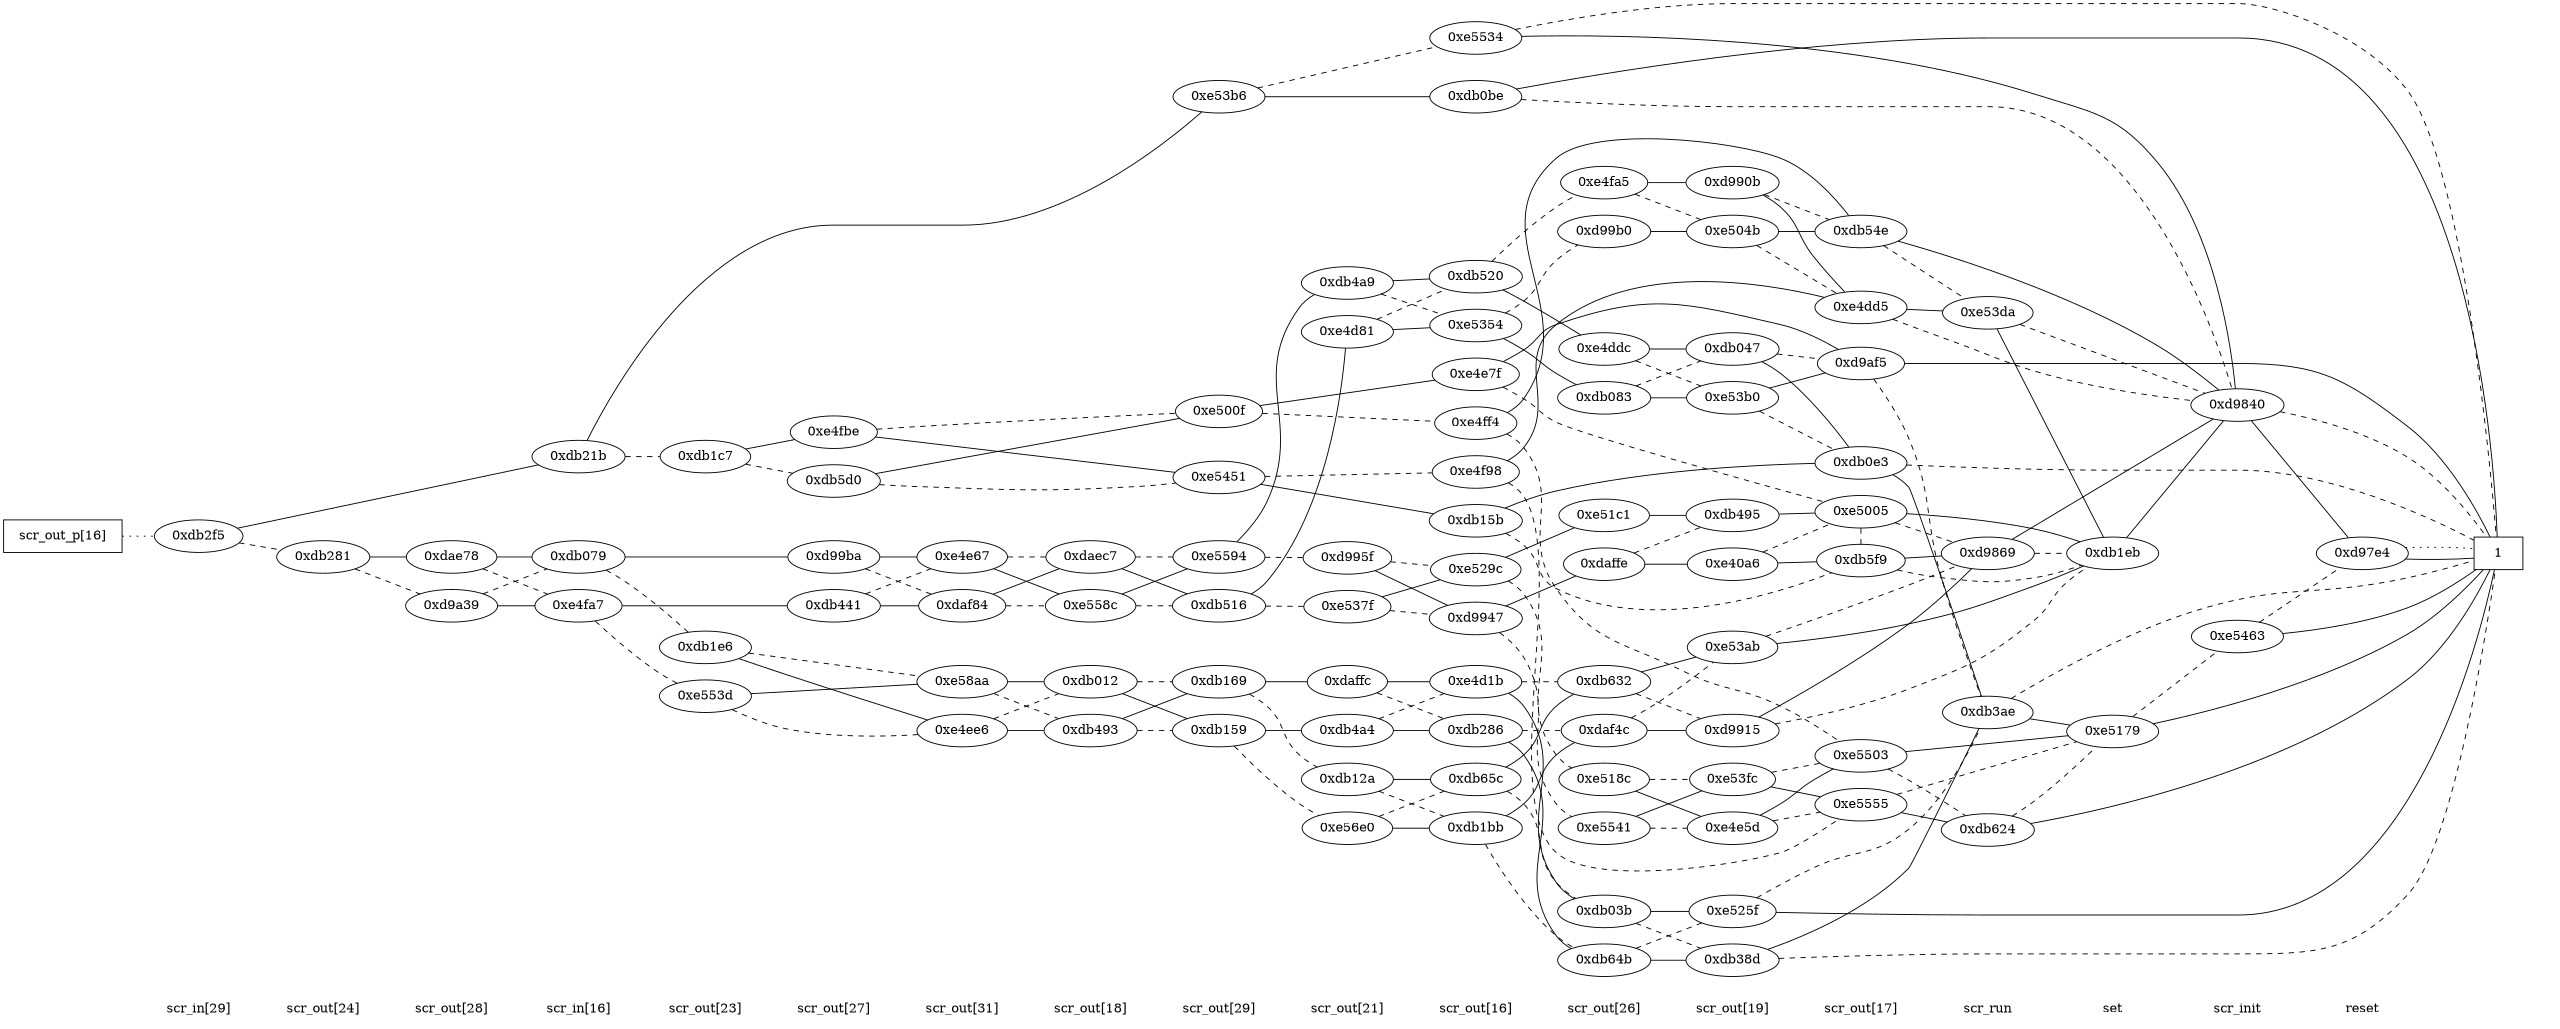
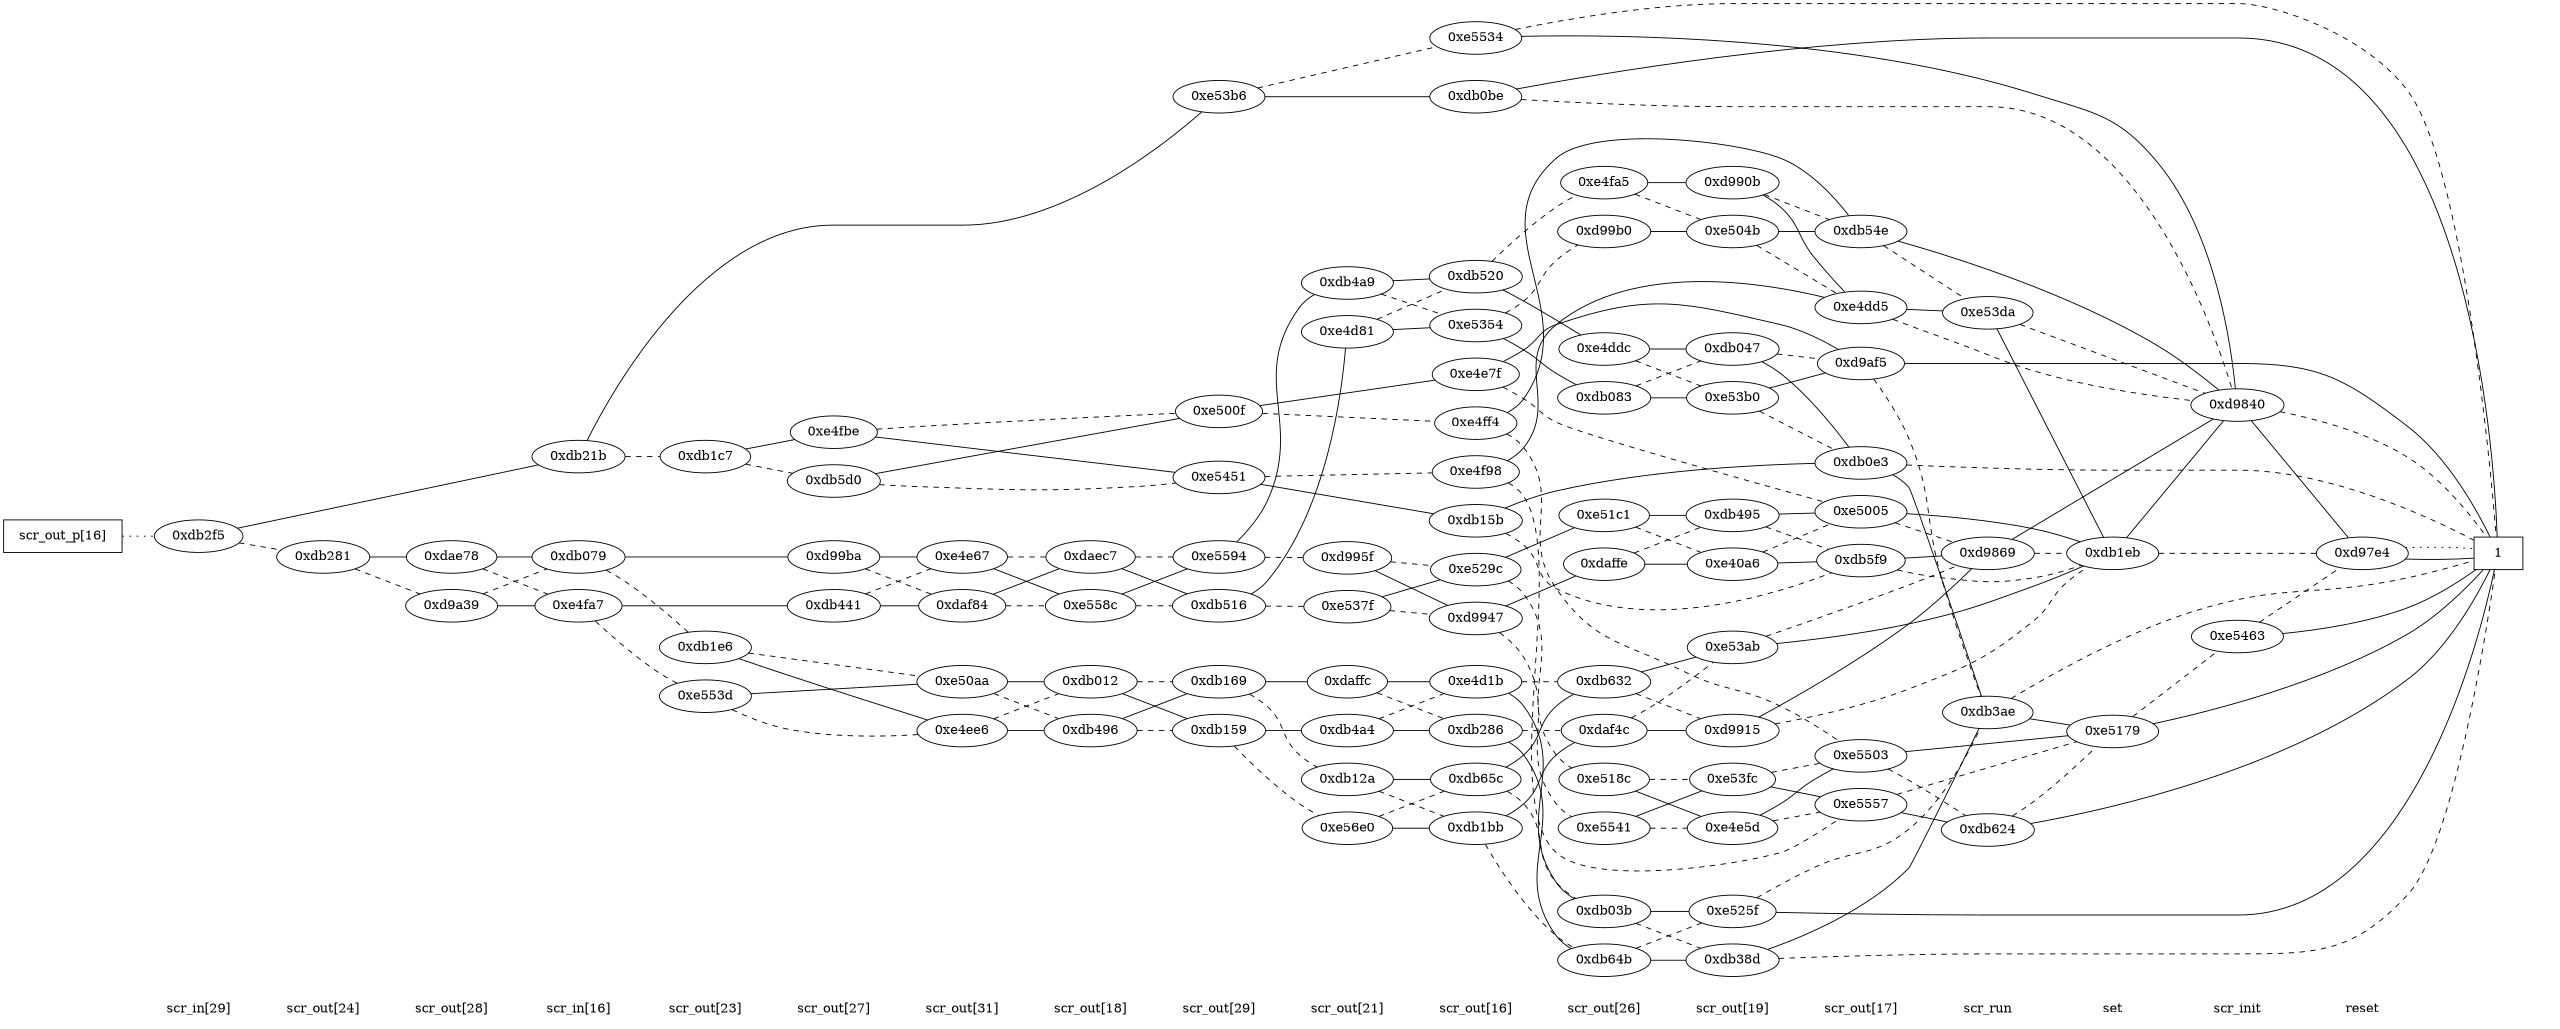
  digraph {
    rankdir=LR
    edge [dir=none]
    "CONST NODES" [shape=plaintext style=invis]
    " scr_in[29] " [shape=plaintext]
    " scr_out[24] " [shape=plaintext]
    " scr_out[28] " [shape=plaintext]
    " scr_in[16] " [shape=plaintext]
    " scr_out[23] " [shape=plaintext]
    " scr_out[27] " [shape=plaintext]
    " scr_out[31] " [shape=plaintext]
    " scr_out[18] " [shape=plaintext]
    " scr_out[29] " [shape=plaintext]
    " scr_out[21] " [shape=plaintext]
    " scr_out[16] " [shape=plaintext]
    " scr_out[26] " [shape=plaintext]
    " scr_out[19] " [shape=plaintext]
    " scr_out[17] " [shape=plaintext]
    " scr_run " [shape=plaintext]
    " set " [shape=plaintext]
    " scr_init " [shape=plaintext]
    " reset " [shape=plaintext]
    "  scr_out_p[16]  " [shape=box]
    "0xdb2f5"
    "0xdb281"
    "0xd9a39"
    "0xdae78"
    "0xdb079"
    "0xe4fa7"
    "0xdb21b"
    "0xdb1e6"
    "0xe553d"
    "0xdb1c7"
    "0xdb5d0"
    "0xdb441"
    "0xe4fbe"
    "0xd99ba"
    "0xdaf84"
    "0xe4e67"
-   "0xe50aa" [label="0xe58aa"]
+   "0xe50aa"
    "0xe4ee6"
    "0xe558c"
-   "0xdb496" [label="0xdb493"]
+   "0xdb496"
    "0xdb012"
    "0xdaec7"
    "0xe500f"
    "0xe5451"
    "0xdb169"
    "0xdb159"
    "0xdb516"
    "0xe5594"
    "0xe53b6"
    "0xdb4a9"
    "0xe56e0"
    "0xd995f"
    "0xe537f"
    "0xdaffc"
    "0xdb12a"
    "0xdb4a4"
    "0xe4d81"
    "0xdb1bb"
    "0xe4d1b"
    "0xe4f98"
    "0xdb520"
    "0xdb15b"
    "0xe5354"
    "0xe4ff4"
    "0xe5534"
    "0xe4e7f"
    "0xdb0be"
    "0xdb286"
    "0xe529c"
    "0xdb65c"
    "0xd9947"
    "0xdaf4c"
    "0xd99b0"
    "0xdb083"
    "0xdaffe"
    "0xdb632"
    "0xdb03b"
    "0xe4ddc"
    "0xdb64b"
    "0xe4fa5"
    "0xe518c"
    "0xe51c1"
    "0xe5541"
    "0xe525f"
    "0xd9915"
    "0xdb38d"
    "0xe504b"
    "0xe53fc"
    "0xd990b"
    n90 [label="0xe40a6"]
    "0xe53ab"
    "0xdb047"
    "0xe4e5d"
    "0xe53b0"
    "0xdb495"
    "0xe5503"
    "0xd9af5"
    "0xe4dd5"
    "0xdb5f9"
    "0xdb0e3"
    "0xe5005"
    "0xdb54e"
-   "0xe5557" [label="0xe5555"]
+   "0xe5557"
    "0xe53da"
    "0xdb3ae"
    "0xd9869"
    "0xdb624"
    "0xe5179"
    "0xdb1eb"
    "0xe5463"
    "0xd9840"
    "0xd97e4"
    n113 [label=1 shape=box]
    subgraph sub_1 {
      "CONST NODES"
      " scr_in[29] "
      " scr_out[24] "
      " scr_out[28] "
      " scr_in[16] "
      " scr_out[23] "
      " scr_out[27] "
      " scr_out[31] "
      " scr_out[18] "
      " scr_out[29] "
      " scr_out[21] "
      " scr_out[16] "
      " scr_out[26] "
      " scr_out[19] "
      " scr_out[17] "
      " scr_run "
      " set "
      " scr_init "
      " reset "
    }
    subgraph sub_2 {
      rank=same
      "  scr_out_p[16]  "
    }
    subgraph sub_3 {
      rank=same
      " scr_in[29] "
      "0xdb2f5"
    }
    subgraph sub_4 {
      rank=same
      " scr_out[24] "
      "0xdb281"
    }
    subgraph sub_5 {
      rank=same
      " scr_out[28] "
      "0xd9a39"
      "0xdae78"
    }
    subgraph sub_6 {
      rank=same
      " scr_in[16] "
      "0xdb079"
      "0xe4fa7"
      "0xdb21b"
    }
    subgraph sub_7 {
      rank=same
      " scr_out[23] "
      "0xdb1e6"
      "0xe553d"
      "0xdb1c7"
    }
    subgraph sub_8 {
      rank=same
      " scr_out[27] "
      "0xdb5d0"
      "0xdb441"
      "0xe4fbe"
      "0xd99ba"
    }
    subgraph sub_9 {
      rank=same
      " scr_out[31] "
      "0xdaf84"
      "0xe4e67"
      "0xe50aa"
      "0xe4ee6"
    }
    subgraph sub_10 {
      rank=same
      " scr_out[18] "
      "0xe558c"
      "0xdb496"
      "0xdb012"
      "0xdaec7"
    }
    subgraph sub_11 {
      rank=same
      " scr_out[29] "
      "0xe500f"
      "0xe5451"
      "0xdb169"
      "0xdb159"
      "0xdb516"
      "0xe5594"
      "0xe53b6"
    }
    subgraph sub_12 {
      rank=same
      " scr_out[21] "
      "0xdb4a9"
      "0xe56e0"
      "0xd995f"
      "0xe537f"
      "0xdaffc"
      "0xdb12a"
      "0xdb4a4"
      "0xe4d81"
    }
    subgraph sub_13 {
      rank=same
      " scr_out[16] "
      "0xdb1bb"
      "0xe4d1b"
      "0xe4f98"
      "0xdb520"
      "0xdb15b"
      "0xe5354"
      "0xe4ff4"
      "0xe5534"
      "0xe4e7f"
      "0xdb0be"
      "0xdb286"
      "0xe529c"
      "0xdb65c"
      "0xd9947"
    }
    subgraph sub_14 {
      rank=same
      " scr_out[26] "
      "0xdaf4c"
      "0xd99b0"
      "0xdb083"
      "0xdaffe"
      "0xdb632"
      "0xdb03b"
      "0xe4ddc"
      "0xdb64b"
      "0xe4fa5"
      "0xe518c"
      "0xe51c1"
      "0xe5541"
    }
    subgraph sub_15 {
      rank=same
      " scr_out[19] "
      "0xe525f"
      "0xd9915"
      "0xdb38d"
      "0xe504b"
      "0xe53fc"
      "0xd990b"
      n90
      "0xe53ab"
      "0xdb047"
      "0xe4e5d"
      "0xe53b0"
      "0xdb495"
    }
    subgraph sub_16 {
      rank=same
      " scr_out[17] "
      "0xe5503"
      "0xd9af5"
      "0xe4dd5"
      "0xdb5f9"
      "0xdb0e3"
      "0xe5005"
      "0xdb54e"
      "0xe5557"
    }
    subgraph sub_17 {
      rank=same
      " scr_run "
      "0xe53da"
      "0xdb3ae"
      "0xd9869"
      "0xdb624"
    }
    subgraph sub_18 {
      rank=same
      " set "
      "0xe5179"
      "0xdb1eb"
    }
    subgraph sub_19 {
      rank=same
      " scr_init "
      "0xe5463"
      "0xd9840"
    }
    subgraph sub_20 {
      rank=same
      " reset "
      "0xd97e4"
    }
    subgraph sub_21 {
      rank=same
      "CONST NODES"
      subgraph sub_22 {
        rank=same
        n113
      }
    }
    " scr_in[29] " -> " scr_out[24] " [style=invis]
    " scr_out[24] " -> " scr_out[28] " [style=invis]
    " scr_out[28] " -> " scr_in[16] " [style=invis]
    " scr_in[16] " -> " scr_out[23] " [style=invis]
    " scr_out[23] " -> " scr_out[27] " [style=invis]
    " scr_out[27] " -> " scr_out[31] " [style=invis]
    " scr_out[31] " -> " scr_out[18] " [style=invis]
    " scr_out[18] " -> " scr_out[29] " [style=invis]
    " scr_out[29] " -> " scr_out[21] " [style=invis]
    " scr_out[21] " -> " scr_out[16] " [style=invis]
    " scr_out[16] " -> " scr_out[26] " [style=invis]
    " scr_out[26] " -> " scr_out[19] " [style=invis]
    " scr_out[19] " -> " scr_out[17] " [style=invis]
    " scr_out[17] " -> " scr_run " [style=invis]
    " scr_run " -> " set " [style=invis]
    " set " -> " scr_init " [style=invis]
    " scr_init " -> " reset " [style=invis]
    " reset " -> "CONST NODES" [style=invis]
    "  scr_out_p[16]  " -> "0xdb2f5" [style=dotted]
    "0xdb2f5" -> "0xdb281" [style=dashed]
    "0xdb2f5" -> "0xdb21b"
    "0xdb281" -> "0xd9a39" [style=dashed]
    "0xdb281" -> "0xdae78"
    "0xd9a39" -> "0xdb079" [style=dashed]
    "0xd9a39" -> "0xe4fa7"
    "0xdae78" -> "0xdb079"
    "0xdae78" -> "0xe4fa7" [style=dashed]
    "0xdb079" -> "0xdb1e6" [style=dashed]
    "0xdb079" -> "0xd99ba"
    "0xe4fa7" -> "0xe553d" [style=dashed]
    "0xe4fa7" -> "0xdb441"
    "0xdb21b" -> "0xdb1c7" [style=dashed]
    "0xdb21b" -> "0xe53b6"
    "0xdb1e6" -> "0xe50aa" [style=dashed]
    "0xdb1e6" -> "0xe4ee6"
    "0xe553d" -> "0xe50aa"
    "0xe553d" -> "0xe4ee6" [style=dashed]
    "0xdb1c7" -> "0xdb5d0" [style=dashed]
    "0xdb1c7" -> "0xe4fbe"
    "0xdb5d0" -> "0xe500f"
    "0xdb5d0" -> "0xe5451" [style=dashed]
    "0xdb441" -> "0xdaf84"
    "0xdb441" -> "0xe4e67" [style=dashed]
    "0xe4fbe" -> "0xe500f" [style=dashed]
    "0xe4fbe" -> "0xe5451"
    "0xd99ba" -> "0xdaf84" [style=dashed]
    "0xd99ba" -> "0xe4e67"
    "0xdaf84" -> "0xe558c" [style=dashed]
    "0xdaf84" -> "0xdaec7"
    "0xe4e67" -> "0xe558c"
    "0xe4e67" -> "0xdaec7" [style=dashed]
    "0xe50aa" -> "0xdb496" [style=dashed]
    "0xe50aa" -> "0xdb012"
    "0xe4ee6" -> "0xdb496"
    "0xe4ee6" -> "0xdb012" [style=dashed]
    "0xe558c" -> "0xdb516" [style=dashed]
    "0xe558c" -> "0xe5594"
    "0xdb496" -> "0xdb169"
    "0xdb496" -> "0xdb159" [style=dashed]
    "0xdb012" -> "0xdb169" [style=dashed]
    "0xdb012" -> "0xdb159"
    "0xdaec7" -> "0xdb516"
    "0xdaec7" -> "0xe5594" [style=dashed]
    "0xe500f" -> "0xe4ff4" [style=dashed]
    "0xe500f" -> "0xe4e7f"
    "0xe5451" -> "0xe4f98" [style=dashed]
    "0xe5451" -> "0xdb15b"
    "0xdb169" -> "0xdaffc"
    "0xdb169" -> "0xdb12a" [style=dashed]
    "0xdb159" -> "0xe56e0" [style=dashed]
    "0xdb159" -> "0xdb4a4"
    "0xdb516" -> "0xe537f" [style=dashed]
    "0xdb516" -> "0xe4d81"
    "0xe5594" -> "0xdb4a9"
    "0xe5594" -> "0xd995f" [style=dashed]
    "0xe53b6" -> "0xe5534" [style=dashed]
    "0xe53b6" -> "0xdb0be"
    "0xdb4a9" -> "0xdb520"
    "0xdb4a9" -> "0xe5354" [style=dashed]
    "0xe56e0" -> "0xdb1bb"
    "0xe56e0" -> "0xdb65c" [style=dashed]
    "0xd995f" -> "0xe529c" [style=dashed]
    "0xd995f" -> "0xd9947"
    "0xe537f" -> "0xe529c"
    "0xe537f" -> "0xd9947" [style=dashed]
    "0xdaffc" -> "0xe4d1b"
    "0xdaffc" -> "0xdb286" [style=dashed]
    "0xdb12a" -> "0xdb1bb" [style=dashed]
    "0xdb12a" -> "0xdb65c"
    "0xdb4a4" -> "0xe4d1b" [style=dashed]
    "0xdb4a4" -> "0xdb286"
    "0xe4d81" -> "0xdb520" [style=dashed]
    "0xe4d81" -> "0xe5354"
    "0xdb1bb" -> "0xdaf4c"
    "0xdb1bb" -> "0xdb64b" [style=dashed]
    "0xe4d1b" -> "0xdb632" [style=dashed]
    "0xe4d1b" -> "0xdb03b"
    "0xe4f98" -> "0xe4dd5"
    "0xe4f98" -> "0xe5557" [style=dashed]
    "0xdb520" -> "0xe4ddc"
    "0xdb520" -> "0xe4fa5" [style=dashed]
    "0xdb15b" -> "0xdb5f9" [style=dashed]
    "0xdb15b" -> "0xdb0e3"
    "0xe5354" -> "0xd99b0" [style=dashed]
    "0xe5354" -> "0xdb083"
    "0xe4ff4" -> "0xe5503" [style=dashed]
    "0xe4ff4" -> "0xdb54e"
    "0xe5534" -> "0xd9840"
    "0xe5534" -> n113 [style=dashed]
    "0xe4e7f" -> "0xd9af5"
    "0xe4e7f" -> "0xe5005" [style=dashed]
    "0xdb0be" -> "0xd9840" [style=dashed]
    "0xdb0be" -> n113
    "0xdb286" -> "0xdaf4c" [style=dashed]
    "0xdb286" -> "0xdb64b"
    "0xe529c" -> "0xe518c" [style=dashed]
    "0xe529c" -> "0xe51c1"
    "0xdb65c" -> "0xdb632"
    "0xdb65c" -> "0xdb03b" [style=dashed]
    "0xd9947" -> "0xdaffe"
    "0xd9947" -> "0xe5541" [style=dashed]
    "0xdaf4c" -> "0xd9915"
    "0xdaf4c" -> "0xe53ab" [style=dashed]
    "0xd99b0" -> "0xe504b"
    "0xdb083" -> "0xdb047" [style=dashed]
    "0xdb083" -> "0xe53b0"
    "0xdaffe" -> n90
    "0xdaffe" -> "0xdb495" [style=dashed]
    "0xdb632" -> "0xd9915" [style=dashed]
    "0xdb632" -> "0xe53ab"
    "0xdb03b" -> "0xe525f"
    "0xdb03b" -> "0xdb38d" [style=dashed]
    "0xe4ddc" -> "0xdb047"
    "0xe4ddc" -> "0xe53b0" [style=dashed]
    "0xdb64b" -> "0xe525f" [style=dashed]
    "0xdb64b" -> "0xdb38d"
    "0xe4fa5" -> "0xe504b" [style=dashed]
    "0xe4fa5" -> "0xd990b"
    "0xe518c" -> "0xe53fc" [style=dashed]
    "0xe518c" -> "0xe4e5d"
+   "0xe51c1" -> n90 [style=dashed]
    "0xe51c1" -> "0xdb495"
    "0xe5541" -> "0xe53fc"
    "0xe5541" -> "0xe4e5d" [style=dashed]
    "0xe525f" -> "0xdb3ae" [style=dashed]
    "0xe525f" -> n113
    "0xd9915" -> "0xd9869"
    "0xd9915" -> "0xdb1eb" [style=dashed]
    "0xdb38d" -> "0xdb3ae"
    "0xdb38d" -> n113 [style=dashed]
    "0xe504b" -> "0xe4dd5" [style=dashed]
    "0xe504b" -> "0xdb54e"
    "0xe53fc" -> "0xe5503" [style=dashed]
    "0xe53fc" -> "0xe5557"
    "0xd990b" -> "0xe4dd5"
    "0xd990b" -> "0xdb54e" [style=dashed]
    n90 -> "0xdb5f9"
    n90 -> "0xe5005" [style=dashed]
    "0xe53ab" -> "0xd9869" [style=dashed]
    "0xe53ab" -> "0xdb1eb"
    "0xdb047" -> "0xd9af5" [style=dashed]
    "0xdb047" -> "0xdb0e3"
    "0xe4e5d" -> "0xe5503"
    "0xe4e5d" -> "0xe5557" [style=dashed]
    "0xe53b0" -> "0xd9af5"
    "0xe53b0" -> "0xdb0e3" [style=dashed]
-   "0xe5005" -> "0xdb5f9" [style=dashed]
+   "0xdb495" -> "0xdb5f9" [style=dashed]
    "0xdb495" -> "0xe5005"
    "0xe5503" -> "0xdb624" [style=dashed]
    "0xe5503" -> "0xe5179"
    "0xd9af5" -> "0xdb3ae" [style=dashed]
    "0xd9af5" -> n113
    "0xe4dd5" -> "0xe53da"
    "0xe4dd5" -> "0xd9840" [style=dashed]
    "0xdb5f9" -> "0xd9869"
    "0xdb5f9" -> "0xdb1eb" [style=dashed]
    "0xdb0e3" -> "0xdb3ae"
    "0xdb0e3" -> n113 [style=dashed]
    "0xe5005" -> "0xd9869" [style=dashed]
    "0xe5005" -> "0xdb1eb"
    "0xdb54e" -> "0xe53da" [style=dashed]
    "0xdb54e" -> "0xd9840"
    "0xe5557" -> "0xdb624"
    "0xe5557" -> "0xe5179" [style=dashed]
    "0xe53da" -> "0xdb1eb"
    "0xe53da" -> "0xd9840" [style=dashed]
    "0xdb3ae" -> "0xe5179"
    "0xdb3ae" -> n113 [style=dashed]
    "0xd9869" -> "0xdb1eb" [style=dashed]
    "0xd9869" -> "0xd9840"
    "0xdb624" -> "0xe5179" [style=dashed]
    "0xdb624" -> n113
    "0xe5179" -> "0xe5463" [style=dashed]
    "0xe5179" -> n113
    "0xdb1eb" -> "0xd9840"
+   "0xdb1eb" -> "0xd97e4" [style=dashed]
    "0xe5463" -> "0xd97e4" [style=dashed]
    "0xe5463" -> n113
    "0xd9840" -> "0xd97e4"
    "0xd9840" -> n113 [style=dashed]
    "0xd97e4" -> n113
    "0xd97e4" -> n113 [style=dotted]
  }
